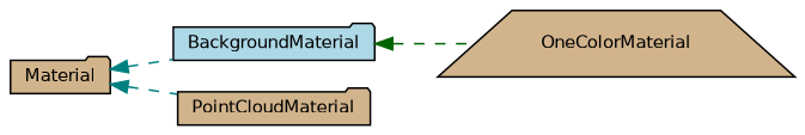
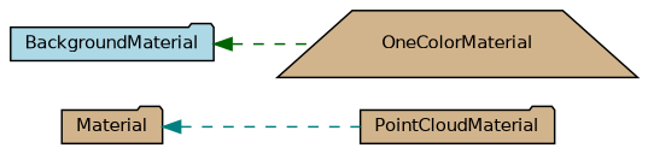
  digraph {
    rankdir=LR
    node [color=black fillcolor=tan fontname=Helvetica fontsize=10 shape=folder style=filled]
    edge [color=teal dir=back fontname=Helvetica fontsize=10 labelfontname=Helvetica labelfontsize=10 style=dashed]
    n1 [height=0.2 label=Material width=0.4]
    n2 [fillcolor=lightblue height=0.2 label=BackgroundMaterial width=0.4]
    n3 [height=0.2 label=PointCloudMaterial width=0.4]
    n4 [height=0.2 label=OneColorMaterial shape=trapezium width=0.4]
-   n1 -> n2
    n1 -> n3
    n2 -> n4 [color=darkgreen]
  }
